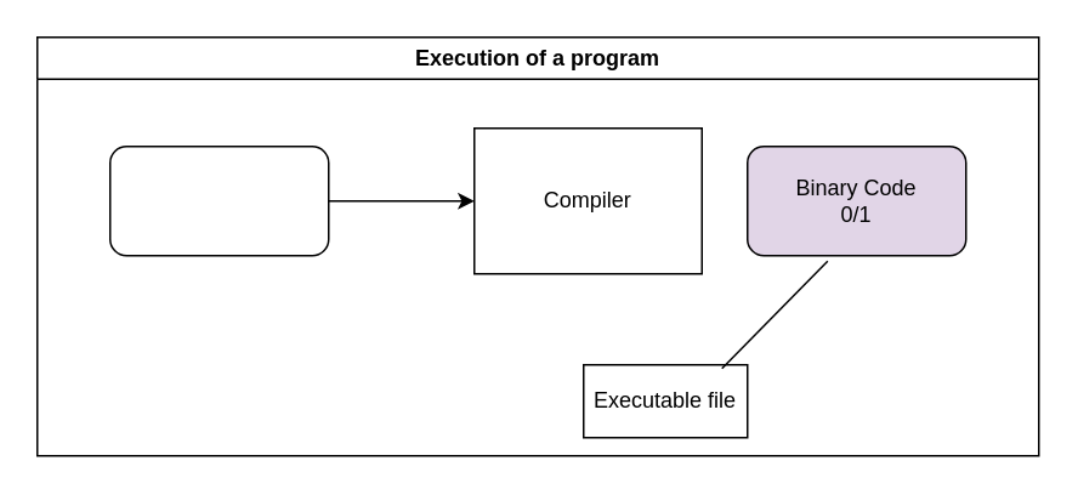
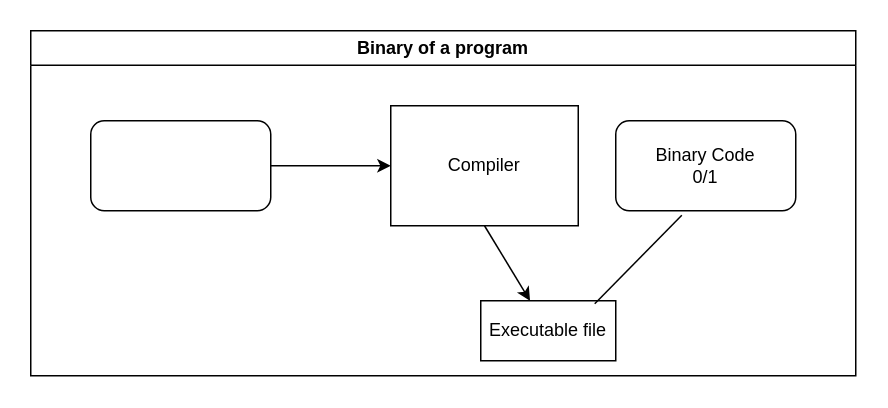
  <mxCell id="0" />
  <mxCell id="1" parent="0" />
  <mxCell id="2" value="" style="rounded=1;whiteSpace=wrap;html=1;" parent="1" vertex="1"><mxGeometry x="60" y="80" width="120" height="60" as="geometry" /></mxCell>
- <mxCell id="3" value="Binary Code&lt;br&gt;0/1" style="rounded=1;whiteSpace=wrap;html=1;fillColor=#e1d5e7;" parent="1" vertex="1"><mxGeometry x="410" y="80" width="120" height="60" as="geometry" /></mxCell>
+ <mxCell id="3" value="Binary Code&lt;br&gt;0/1" style="rounded=1;whiteSpace=wrap;html=1;" parent="1" vertex="1"><mxGeometry x="410" y="80" width="120" height="60" as="geometry" /></mxCell>
  <mxCell id="4" value="Compiler" style="whiteSpace=wrap;html=1;aspect=fixed;" parent="1" vertex="1"><mxGeometry x="260" y="70" width="125" height="80" as="geometry" /></mxCell>
  <mxCell id="5" value="Executable file" style="rounded=0;whiteSpace=wrap;html=1;" vertex="1" parent="1"><mxGeometry x="320" y="200" width="90" height="40" as="geometry" /></mxCell>
  <mxCell id="6" value="" style="edgeStyle=none;orthogonalLoop=1;jettySize=auto;html=1;exitX=1;exitY=0.5;exitDx=0;exitDy=0;entryX=0;entryY=0.5;entryDx=0;entryDy=0;" edge="1" parent="1" source="2" target="4"><mxGeometry width="80" relative="1" as="geometry"><mxPoint x="310" y="130" as="sourcePoint" /><mxPoint x="390" y="130" as="targetPoint" /><Array as="points" /></mxGeometry></mxCell>
  <mxCell id="7" value="" style="endArrow=none;html=1;entryX=0.367;entryY=1.05;entryDx=0;entryDy=0;entryPerimeter=0;" edge="1" parent="1" target="3"><mxGeometry width="50" height="50" relative="1" as="geometry"><mxPoint x="396" y="202" as="sourcePoint" /><mxPoint x="340" y="110" as="targetPoint" /></mxGeometry></mxCell>
- <mxCell id="9" value="Execution of a program" style="swimlane;whiteSpace=wrap;html=1;" vertex="1" parent="1"><mxGeometry x="20" y="20" width="550" height="230" as="geometry" /></mxCell>
+ <mxCell id="8" value="" style="edgeStyle=none;orthogonalLoop=1;jettySize=auto;html=1;exitX=0.5;exitY=1;exitDx=0;exitDy=0;" edge="1" parent="1" source="4" target="5"><mxGeometry width="80" relative="1" as="geometry"><mxPoint x="310" y="130" as="sourcePoint" /><mxPoint x="390" y="130" as="targetPoint" /><Array as="points" /></mxGeometry></mxCell>
+ <mxCell id="9" value="Binary of a program" style="swimlane;whiteSpace=wrap;html=1;" vertex="1" parent="1"><mxGeometry x="20" y="20" width="550" height="230" as="geometry" /></mxCell>
